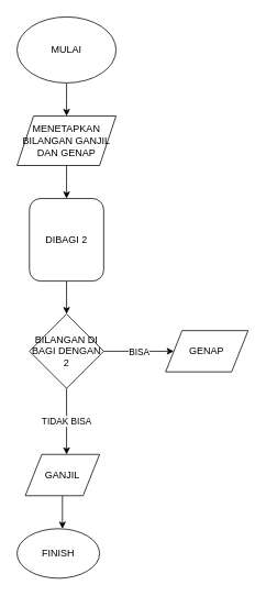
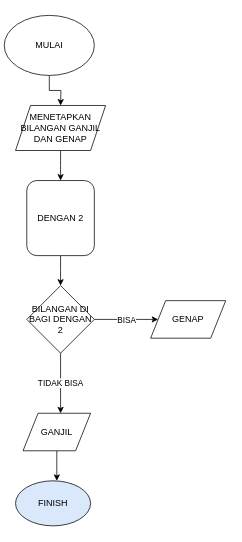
  <mxCell id="0" />
  <mxCell id="1" parent="0" />
  <mxCell id="2" style="edgeStyle=orthogonalEdgeStyle;rounded=0;orthogonalLoop=1;jettySize=auto;html=1;" edge="1" parent="1" source="3"><mxGeometry relative="1" as="geometry"><mxPoint x="80" y="140" as="targetPoint" /></mxGeometry></mxCell>
- <mxCell id="3" value="MULAI " style="ellipse;whiteSpace=wrap;html=1;" vertex="1" parent="1"><mxGeometry x="20" y="20" width="120" height="80" as="geometry" /></mxCell>
+ <mxCell id="3" value="MULAI " style="ellipse;whiteSpace=wrap;html=1;" vertex="1" parent="1"><mxGeometry x="5" y="20" width="120" height="80" as="geometry" /></mxCell>
  <mxCell id="4" style="edgeStyle=orthogonalEdgeStyle;rounded=0;orthogonalLoop=1;jettySize=auto;html=1;" edge="1" parent="1" source="5"><mxGeometry relative="1" as="geometry"><mxPoint x="80" y="240" as="targetPoint" /></mxGeometry></mxCell>
  <mxCell id="5" value="MENETAPKAN BILANGAN GANJIL DAN GENAP" style="shape=parallelogram;perimeter=parallelogramPerimeter;whiteSpace=wrap;html=1;fixedSize=1;" vertex="1" parent="1"><mxGeometry x="20" y="140" width="120" height="60" as="geometry" /></mxCell>
  <mxCell id="6" style="edgeStyle=orthogonalEdgeStyle;rounded=0;orthogonalLoop=1;jettySize=auto;html=1;" edge="1" parent="1" source="7"><mxGeometry relative="1" as="geometry"><mxPoint x="80" y="380" as="targetPoint" /></mxGeometry></mxCell>
- <mxCell id="7" value="DIBAGI 2" style="rounded=1;whiteSpace=wrap;html=1;" vertex="1" parent="1"><mxGeometry x="35" y="240" width="90" height="100" as="geometry" /></mxCell>
+ <mxCell id="7" value="DENGAN 2" style="rounded=1;whiteSpace=wrap;html=1;" vertex="1" parent="1"><mxGeometry x="35" y="240" width="90" height="100" as="geometry" /></mxCell>
  <mxCell id="8" value="BISA" style="edgeStyle=orthogonalEdgeStyle;rounded=0;orthogonalLoop=1;jettySize=auto;html=1;" edge="1" parent="1" source="10"><mxGeometry relative="1" as="geometry"><mxPoint x="210" y="425" as="targetPoint" /></mxGeometry></mxCell>
  <mxCell id="9" value="TIDAK BISA" style="edgeStyle=orthogonalEdgeStyle;rounded=0;orthogonalLoop=1;jettySize=auto;html=1;" edge="1" parent="1" source="10"><mxGeometry relative="1" as="geometry"><mxPoint x="80" y="550" as="targetPoint" /></mxGeometry></mxCell>
  <mxCell id="10" value="BILANGAN DI BAGI DENGAN 2" style="rhombus;whiteSpace=wrap;html=1;" vertex="1" parent="1"><mxGeometry x="35" y="380" width="90" height="90" as="geometry" /></mxCell>
  <mxCell id="11" value="GENAP" style="shape=parallelogram;perimeter=parallelogramPerimeter;whiteSpace=wrap;html=1;fixedSize=1;" vertex="1" parent="1"><mxGeometry x="200" y="400" width="100" height="50" as="geometry" /></mxCell>
  <mxCell id="12" style="edgeStyle=orthogonalEdgeStyle;rounded=0;orthogonalLoop=1;jettySize=auto;html=1;" edge="1" parent="1" source="13"><mxGeometry relative="1" as="geometry"><mxPoint x="75" y="640" as="targetPoint" /></mxGeometry></mxCell>
  <mxCell id="13" value="GANJIL" style="shape=parallelogram;perimeter=parallelogramPerimeter;whiteSpace=wrap;html=1;fixedSize=1;" vertex="1" parent="1"><mxGeometry x="30" y="550" width="90" height="50" as="geometry" /></mxCell>
- <mxCell id="14" value="FINISH" style="ellipse;whiteSpace=wrap;html=1;" vertex="1" parent="1"><mxGeometry x="20" y="640" width="100" height="60" as="geometry" /></mxCell>
+ <mxCell id="14" value="FINISH" style="ellipse;whiteSpace=wrap;html=1;fillColor=#dae8fc;" vertex="1" parent="1"><mxGeometry x="20" y="640" width="100" height="60" as="geometry" /></mxCell>
